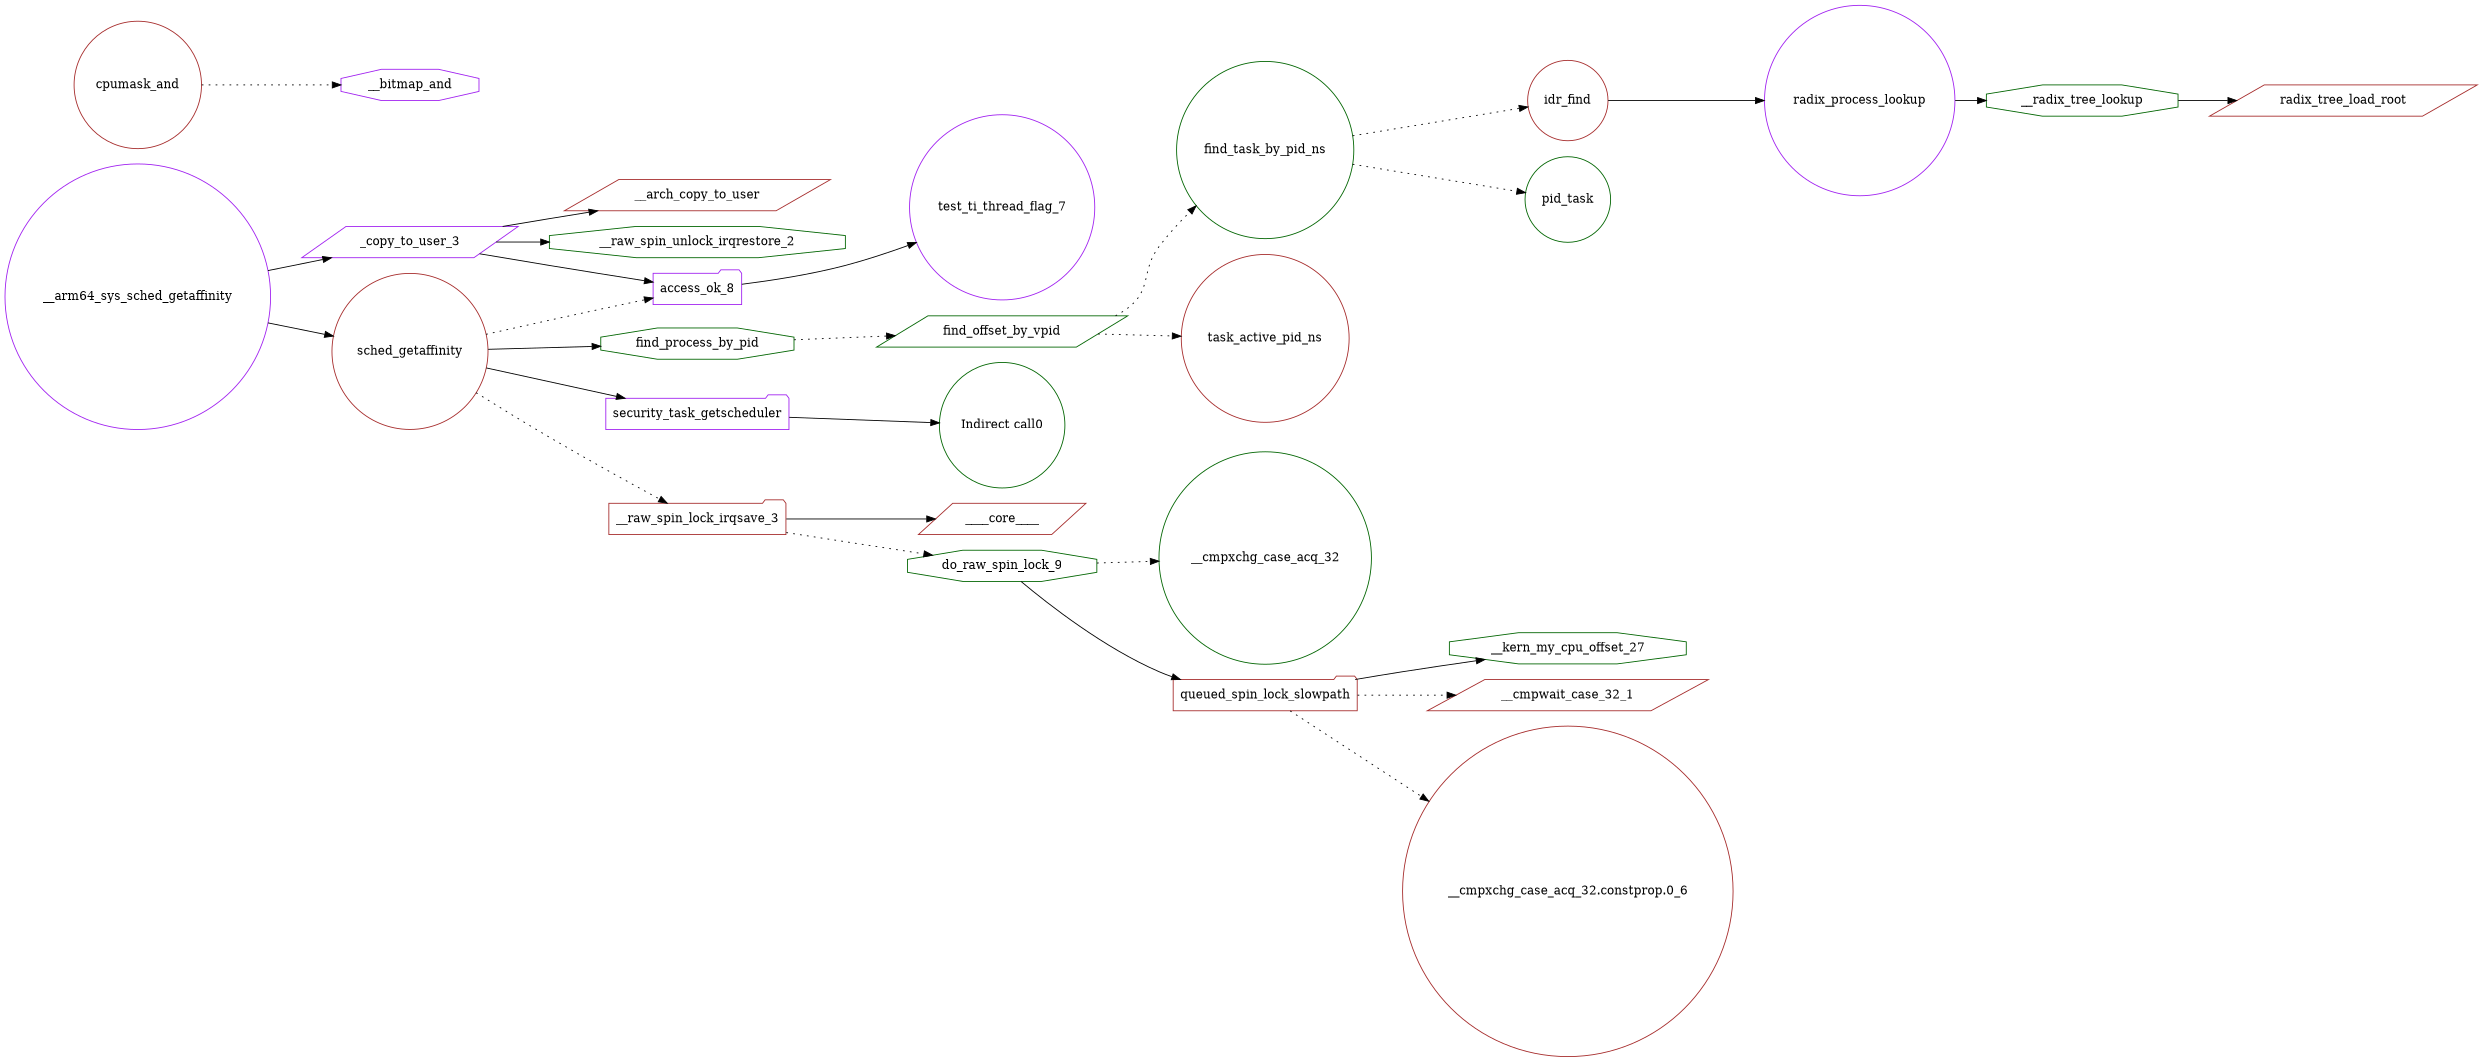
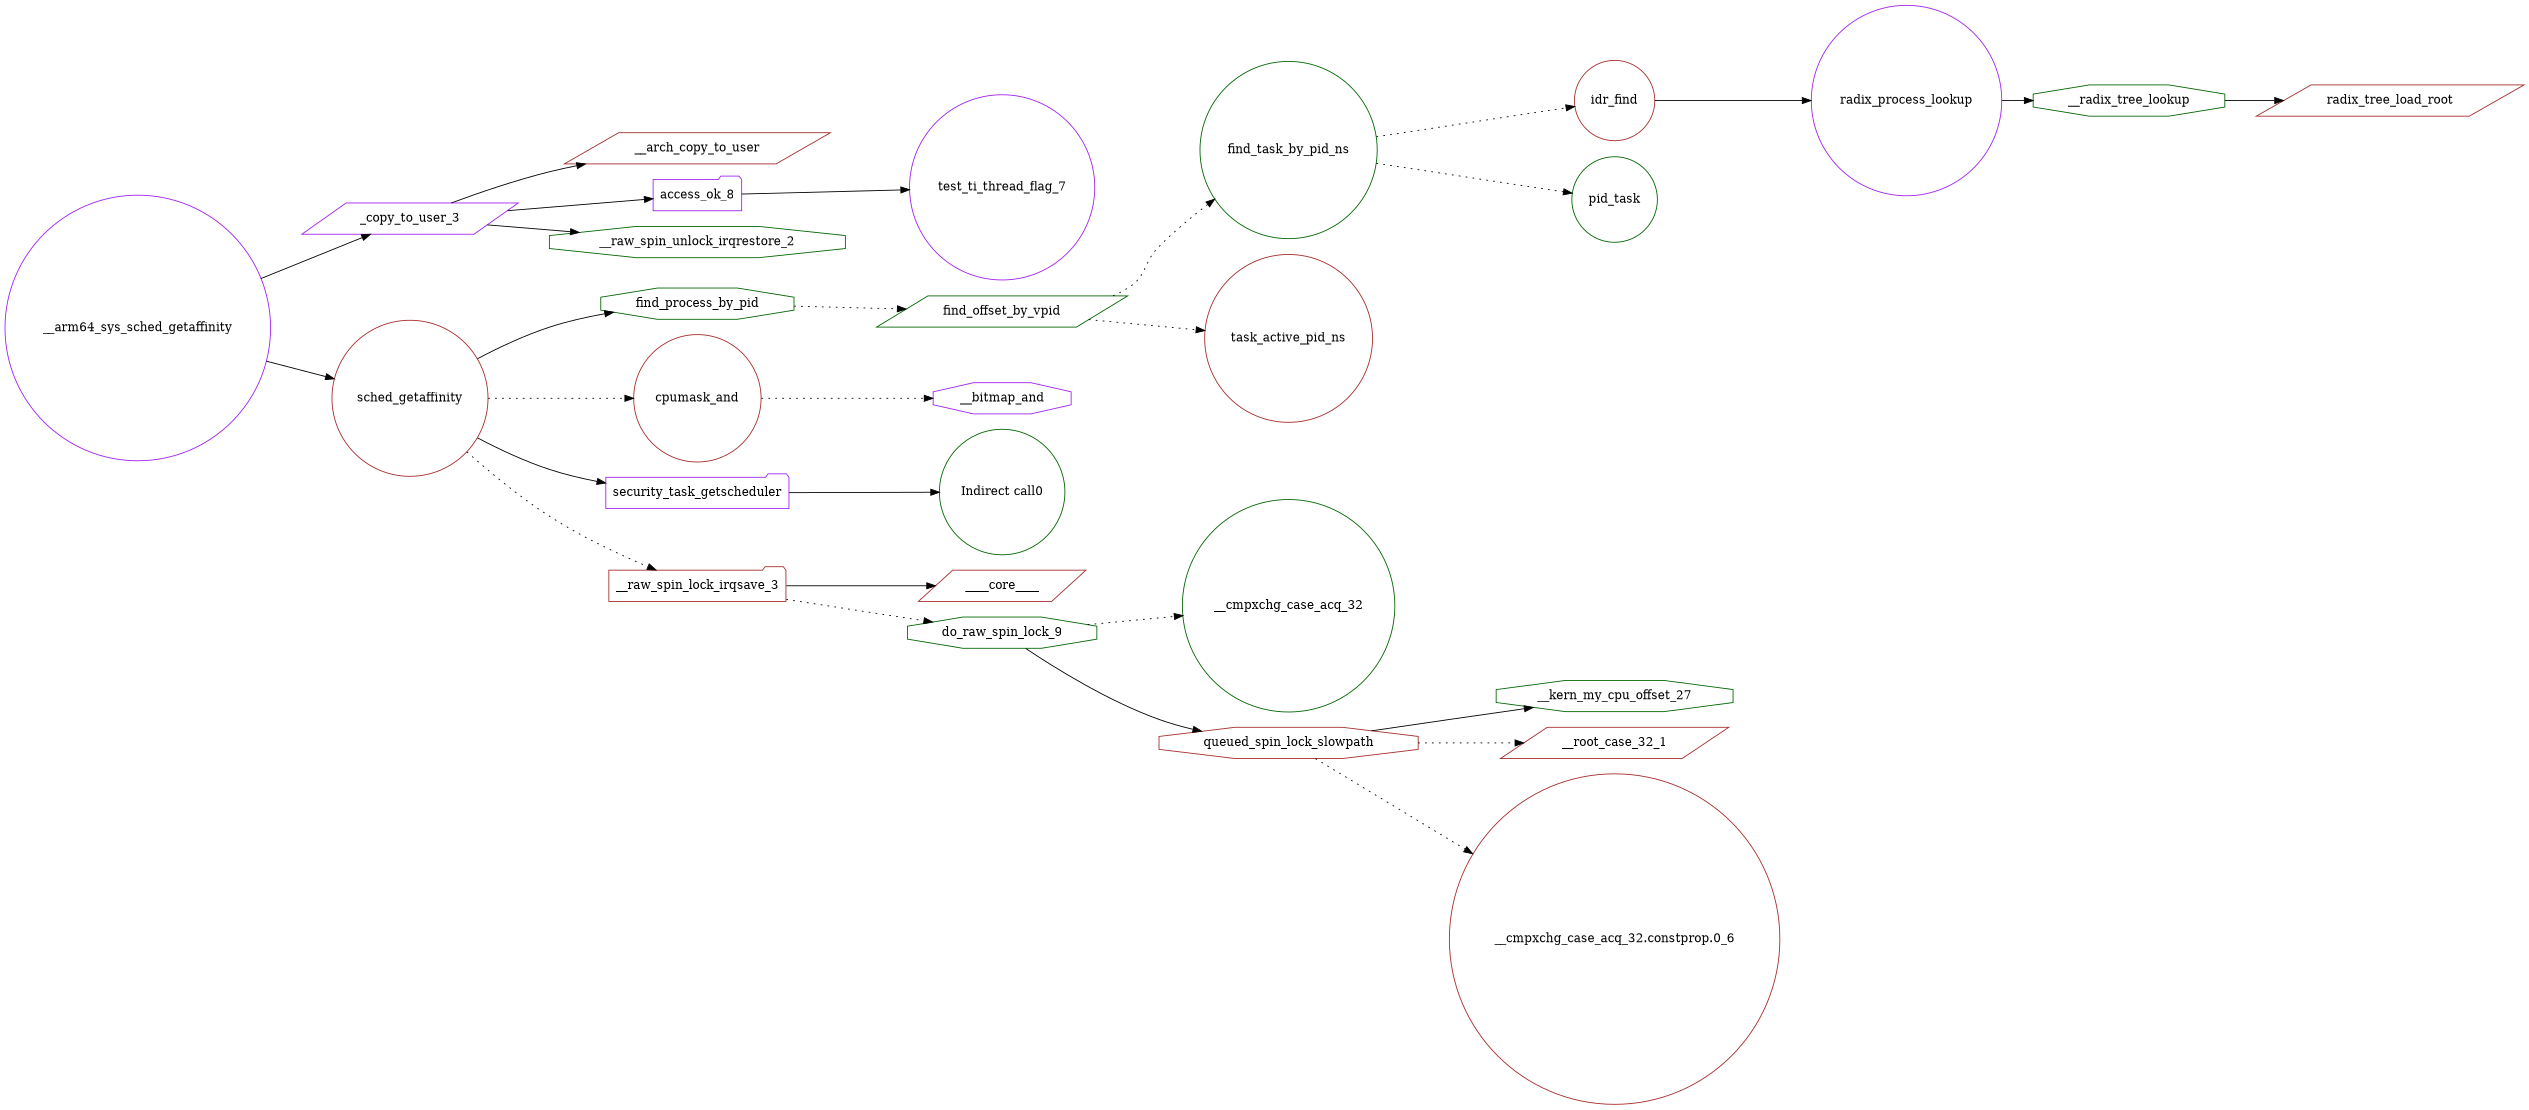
  digraph {
    rankdir=LR
    node [color=brown shape=circle]
    edge [color=black style=solid]
    __cmpxchg_case_acq_32 [color=darkgreen]
    _copy_to_user_3 [color=purple shape=parallelogram]
    __arch_copy_to_user [shape=parallelogram]
    access_ok_8 [color=purple shape=folder]
    __raw_spin_unlock_irqrestore_2 [color=darkgreen shape=octagon]
    test_ti_thread_flag_7 [color=purple]
    __kern_my_cpu_offset_27 [color=darkgreen shape=octagon]
    __arm64_sys_sched_getaffinity [color=purple]
    sched_getaffinity
    find_process_by_pid [color=darkgreen shape=octagon]
    cpumask_and
    security_task_getscheduler [color=purple shape=folder]
    __raw_spin_lock_irqsave_3 [shape=folder]
    n14 [color=darkgreen label=find_offset_by_vpid shape=parallelogram]
    find_task_by_pid_ns [color=darkgreen]
    task_active_pid_ns
    idr_find
    pid_task [color=darkgreen]
    n19 [color=purple label=radix_process_lookup]
    "Indirect call0" [color=darkgreen]
    __bitmap_and [color=purple shape=octagon]
    ____core____ [shape=parallelogram]
-   __cmpwait_case_32_1 [shape=parallelogram]
+   __cmpwait_case_32_1 [shape=parallelogram label=__root_case_32_1]
    __radix_tree_lookup [color=darkgreen shape=octagon]
    radix_tree_load_root [shape=parallelogram]
    do_raw_spin_lock_9 [color=darkgreen shape=octagon]
-   queued_spin_lock_slowpath [shape=folder]
+   queued_spin_lock_slowpath [shape=octagon]
    "__cmpxchg_case_acq_32.constprop.0_6"
    _copy_to_user_3 -> __arch_copy_to_user
    _copy_to_user_3 -> access_ok_8
    _copy_to_user_3 -> __raw_spin_unlock_irqrestore_2
    access_ok_8 -> test_ti_thread_flag_7
    __arm64_sys_sched_getaffinity -> _copy_to_user_3
    __arm64_sys_sched_getaffinity -> sched_getaffinity
    sched_getaffinity -> find_process_by_pid
-   sched_getaffinity -> access_ok_8 [style=dotted]
+   sched_getaffinity -> cpumask_and [style=dotted]
    sched_getaffinity -> security_task_getscheduler
    sched_getaffinity -> __raw_spin_lock_irqsave_3 [style=dotted]
    find_process_by_pid -> n14 [style=dotted]
    cpumask_and -> __bitmap_and [style=dotted]
    security_task_getscheduler -> "Indirect call0"
    __raw_spin_lock_irqsave_3 -> ____core____
    __raw_spin_lock_irqsave_3 -> do_raw_spin_lock_9 [style=dotted]
    n14 -> find_task_by_pid_ns [style=dotted]
    n14 -> task_active_pid_ns [style=dotted]
    find_task_by_pid_ns -> idr_find [style=dotted]
    find_task_by_pid_ns -> pid_task [style=dotted]
    idr_find -> n19
    n19 -> __radix_tree_lookup
    __radix_tree_lookup -> radix_tree_load_root
    do_raw_spin_lock_9 -> __cmpxchg_case_acq_32 [style=dotted]
    do_raw_spin_lock_9 -> queued_spin_lock_slowpath
    queued_spin_lock_slowpath -> __kern_my_cpu_offset_27
    queued_spin_lock_slowpath -> __cmpwait_case_32_1 [style=dotted]
    queued_spin_lock_slowpath -> "__cmpxchg_case_acq_32.constprop.0_6" [style=dotted]
  }
